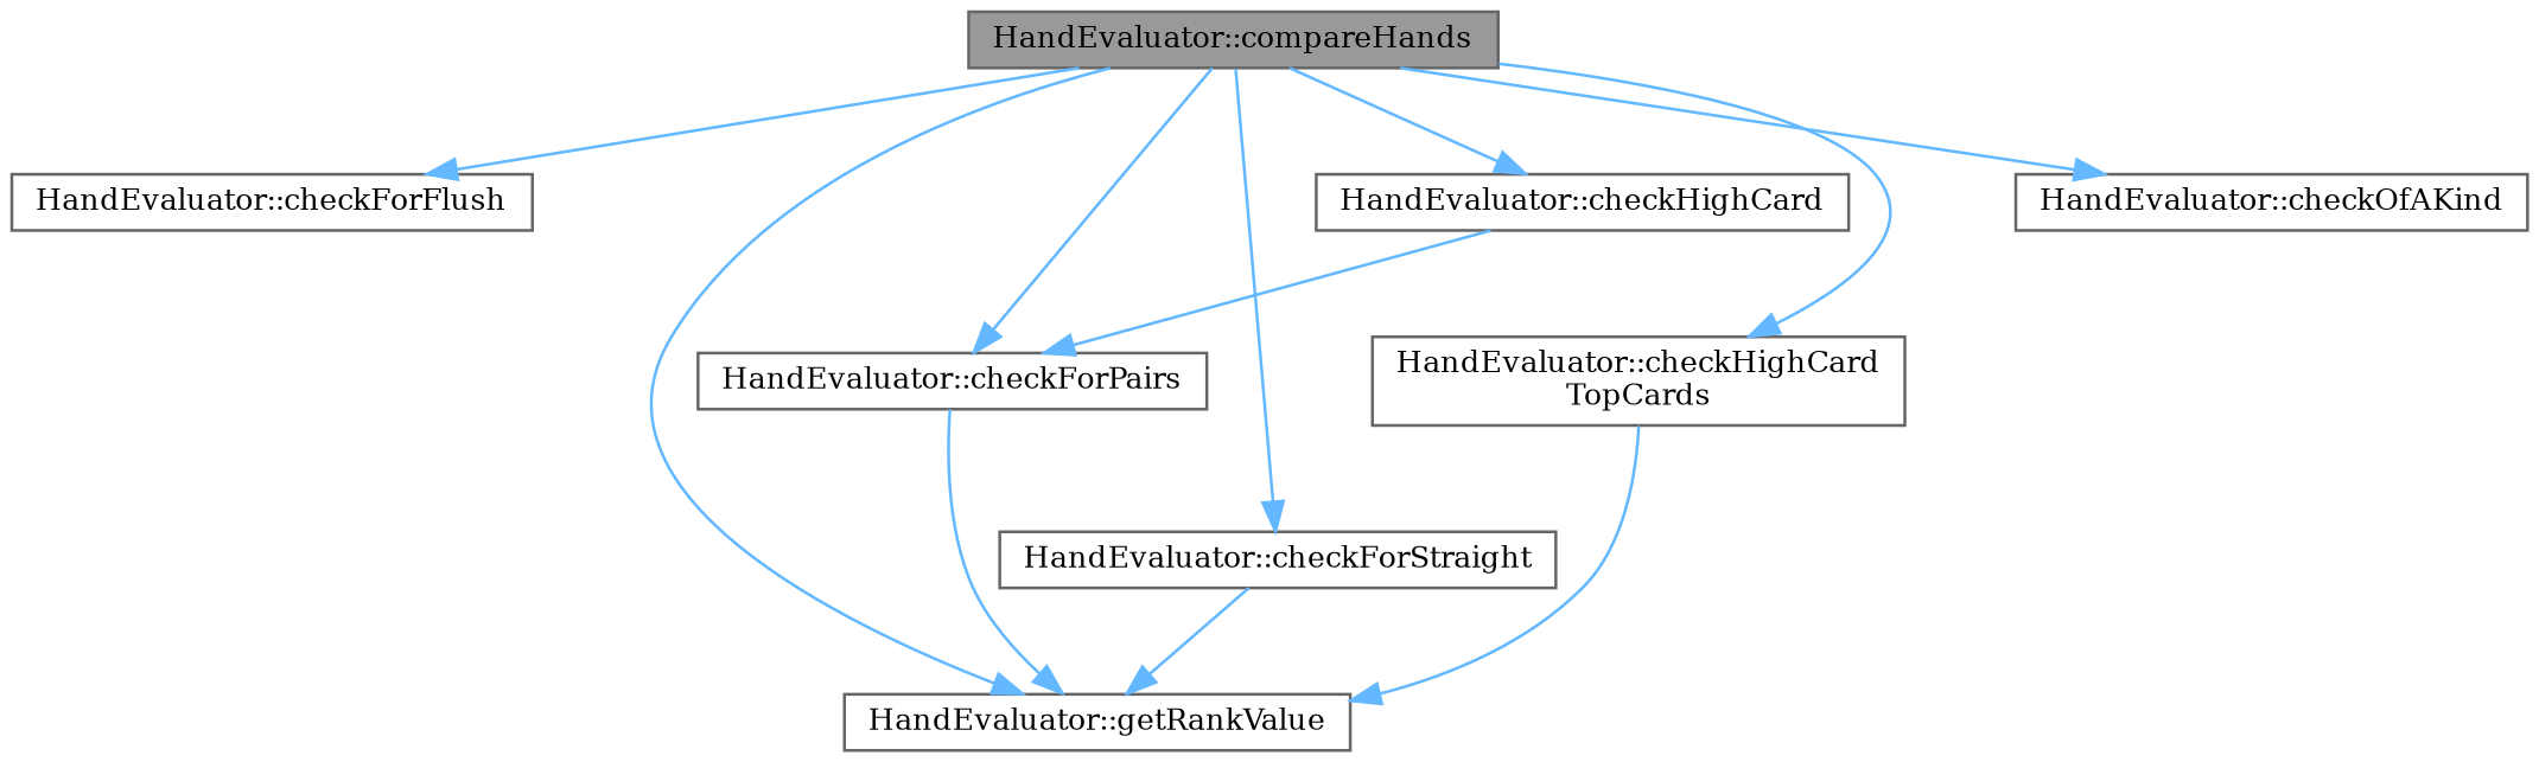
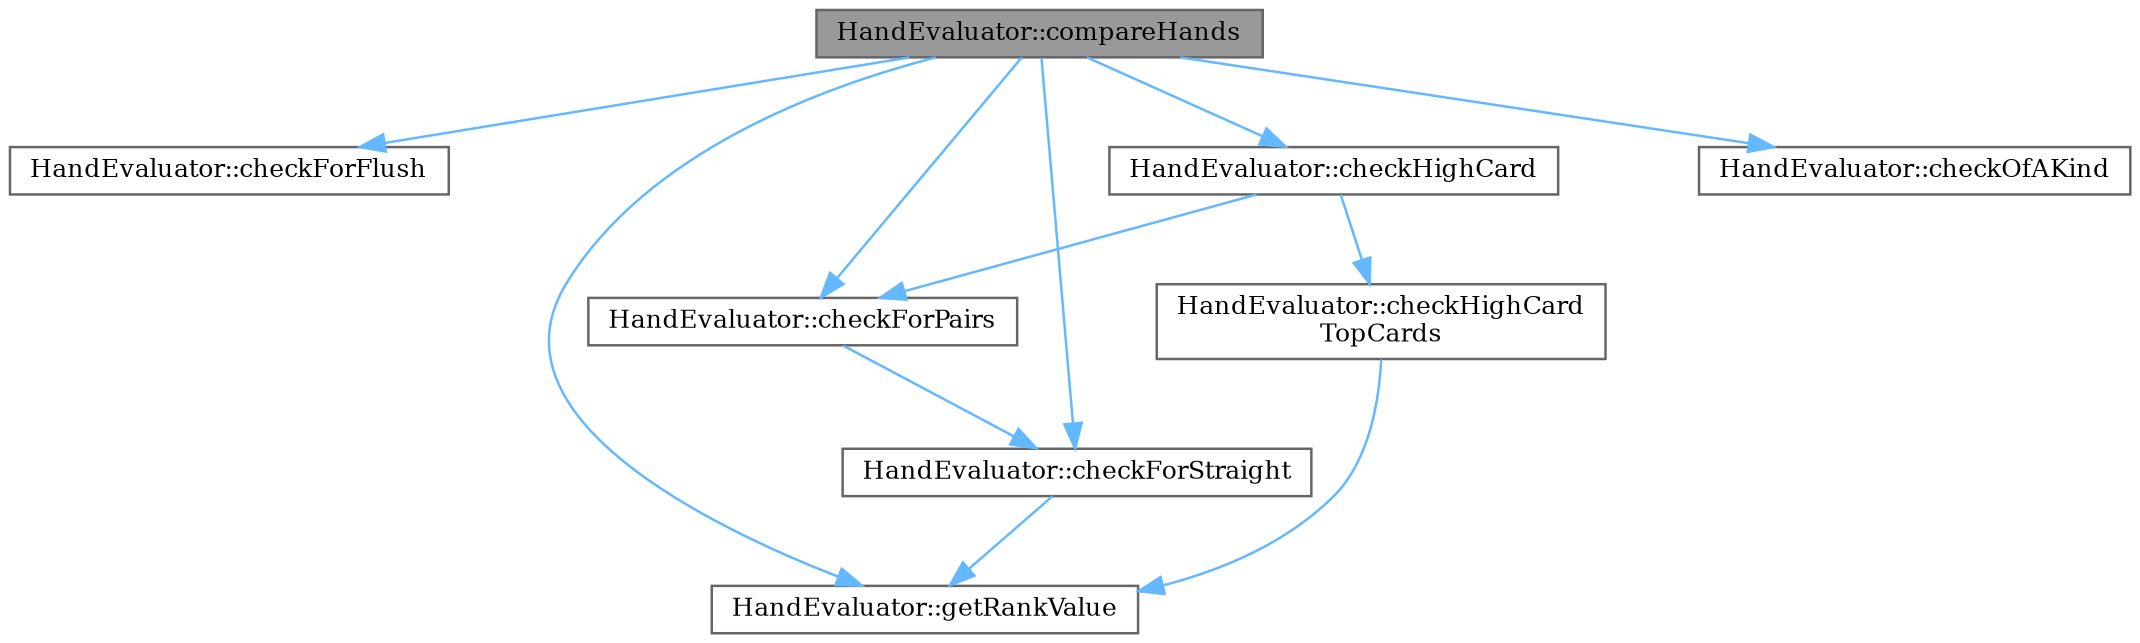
  digraph {
    fontname="DejaVu Serif"
    rankdir=TB
    node [color=grey40 fillcolor=white fontname="DejaVu Serif" fontsize=10 shape=box style=filled]
    edge [color=steelblue1 fontname="DejaVu Serif" fontsize=10 labelfontname=Helvetica labelfontsize=10 style=solid]
    n1 [color=gray40 fillcolor=grey60 fontcolor=black height=0.2 label="HandEvaluator::compareHands" width=0.4]
    n2 [height=0.2 label="HandEvaluator::checkForFlush" width=0.4]
    n3 [height=0.2 label="HandEvaluator::getRankValue" width=0.4]
    n4 [height=0.2 label="HandEvaluator::checkForPairs" width=0.4]
    n5 [height=0.2 label="HandEvaluator::checkForStraight" width=0.4]
    n6 [height=0.2 label="HandEvaluator::checkHighCard" width=0.4]
    n7 [height=0.2 label="HandEvaluator::checkOfAKind" width=0.4]
    n8 [height=0.2 label="HandEvaluator::checkHighCard\lTopCards" width=0.4]
    n1 -> n2
    n1 -> n3
    n1 -> n4
    n1 -> n5
    n1 -> n6
    n1 -> n7
-   n1 -> n8
-   n4 -> n3
+   n6 -> n8
+   n4 -> n5
    n5 -> n3
    n6 -> n4
    n8 -> n3
  }
